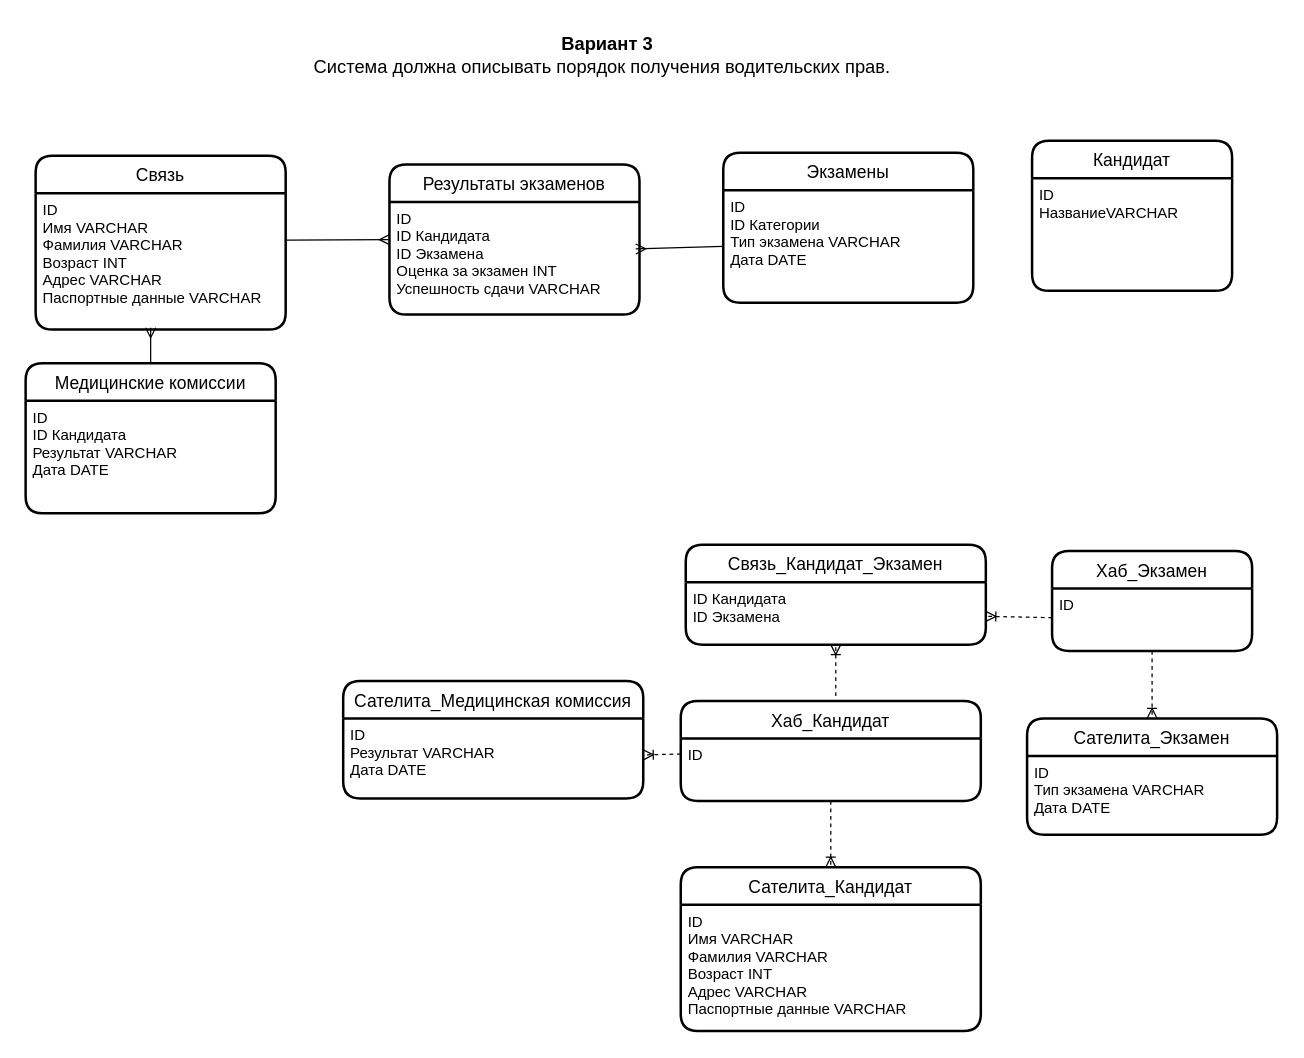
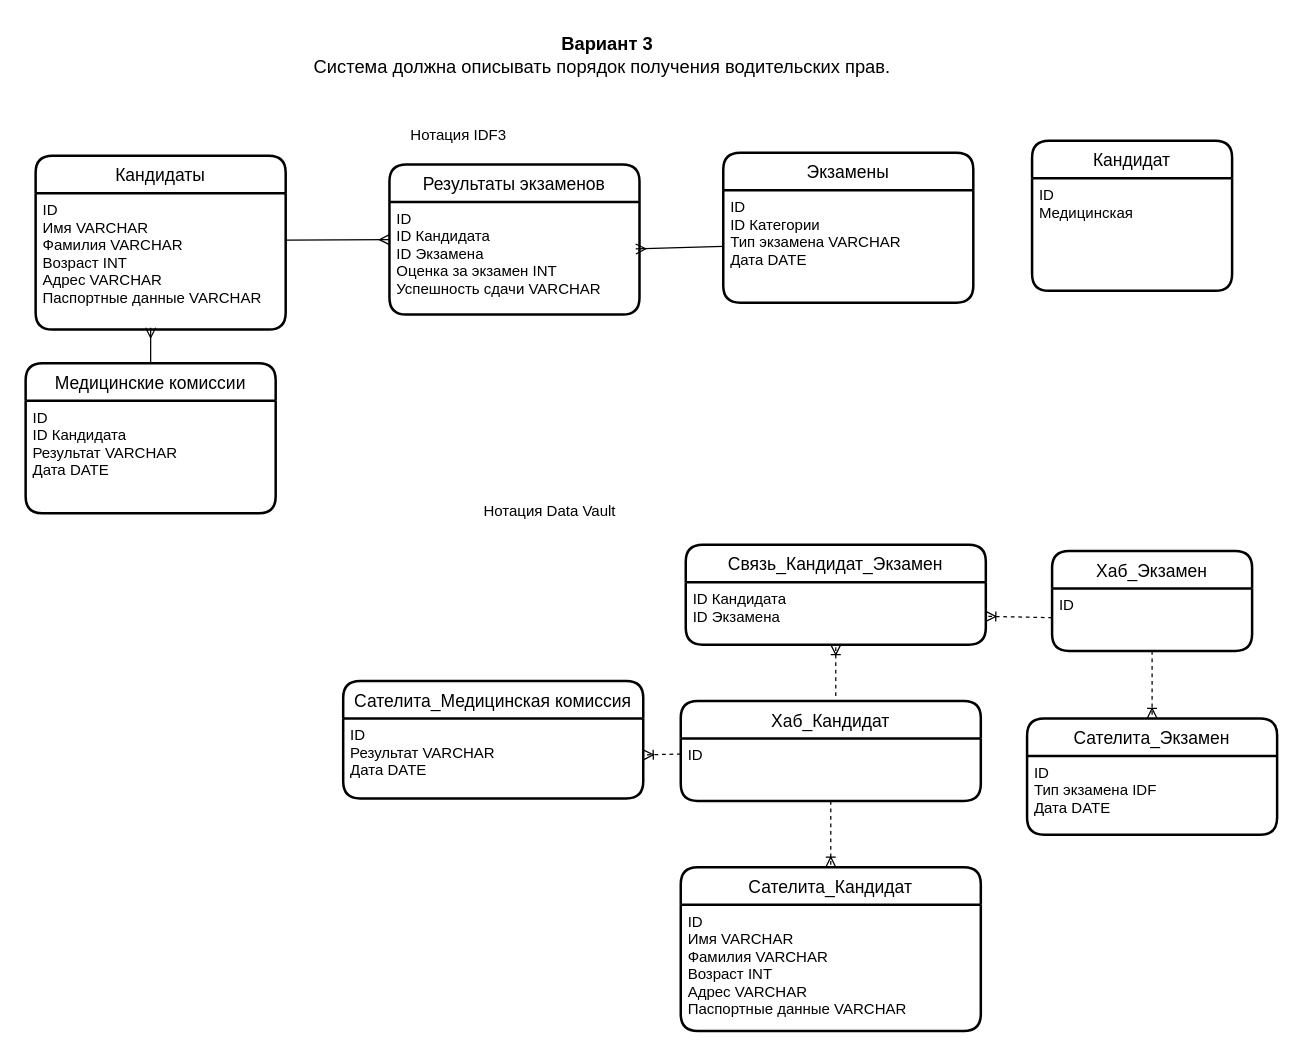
  <mxCell id="0" />
  <mxCell id="1" parent="0" />
  <mxCell id="2" value="&lt;p class=&quot;paragraph&quot; style=&quot;margin: 0cm ; vertical-align: baseline&quot;&gt;&lt;span class=&quot;normaltextrun&quot;&gt;&lt;b&gt;&lt;span style=&quot;font-size: 11.0pt ; font-family: &amp;quot;arial&amp;quot; , sans-serif&quot;&gt;Вариант 3&lt;/span&gt;&lt;/b&gt;&lt;/span&gt;&lt;span class=&quot;normaltextrun&quot;&gt;&lt;span style=&quot;font-size: 11.0pt ; font-family: &amp;quot;arial&amp;quot; , sans-serif&quot;&gt;&amp;nbsp;&lt;/span&gt;&lt;/span&gt;&lt;/p&gt;&lt;p class=&quot;paragraph&quot; style=&quot;margin: 0cm ; vertical-align: baseline&quot;&gt;&lt;span class=&quot;eop&quot;&gt;&lt;span style=&quot;background-color: transparent; font-size: 14.667px;&quot;&gt;&lt;font face=&quot;arial, sans-serif&quot;&gt;Система должна описывать порядок получения водительских прав.&amp;nbsp;&amp;nbsp;&lt;/font&gt;&lt;/span&gt;&lt;span style=&quot;font-size: 11.0pt ; font-family: &amp;quot;arial&amp;quot; , sans-serif&quot;&gt;&amp;nbsp;&lt;/span&gt;&lt;/span&gt;&lt;span style=&quot;font-size: 9.0pt ; font-family: &amp;quot;segoe ui&amp;quot; , sans-serif&quot;&gt;&lt;/span&gt;&lt;/p&gt;" style="text;html=1;align=center;verticalAlign=middle;resizable=0;points=[];autosize=1;" parent="1" vertex="1"><mxGeometry y="20" width="491" height="47" as="geometry" x="241" /></mxCell>
  <mxCell id="3" value="Экзамены" style="swimlane;childLayout=stackLayout;horizontal=1;startSize=30;horizontalStack=0;rounded=1;fontSize=14;fontStyle=0;strokeWidth=2;resizeParent=0;resizeLast=1;shadow=0;dashed=0;align=center;" parent="1" vertex="1"><mxGeometry x="578" y="121.5" width="200" height="120" as="geometry" /></mxCell>
  <mxCell id="4" value="ID&#10;ID Категории&#10;Тип экзамена VARCHAR&#10;Дата DATE" style="align=left;strokeColor=none;fillColor=none;spacingLeft=4;fontSize=12;verticalAlign=top;resizable=0;rotatable=0;part=1;" parent="3" vertex="1"><mxGeometry y="30" width="200" height="90" as="geometry" /></mxCell>
+ <mxCell id="5" value="Нотация IDF3" style="text;html=1;align=center;verticalAlign=middle;resizable=0;points=[];autosize=1;" parent="1" vertex="1"><mxGeometry x="321" y="98" width="90" height="20" as="geometry" /></mxCell>
+ <mxCell id="6" value="Нотация Data Vault" style="text;html=1;align=center;verticalAlign=middle;resizable=0;points=[];autosize=1;" parent="1" vertex="1"><mxGeometry x="379" y="399" width="120" height="20" as="geometry" /></mxCell>
  <mxCell id="7" value="Связь_Кандидат_Экзамен" style="swimlane;childLayout=stackLayout;horizontal=1;startSize=30;horizontalStack=0;rounded=1;fontSize=14;fontStyle=0;strokeWidth=2;resizeParent=0;resizeLast=1;shadow=0;dashed=0;align=center;" parent="1" vertex="1"><mxGeometry x="548" y="435" width="240" height="80" as="geometry" /></mxCell>
  <mxCell id="8" value="ID Кандидата&#10;ID Экзамена" style="align=left;strokeColor=none;fillColor=none;spacingLeft=4;fontSize=12;verticalAlign=top;resizable=0;rotatable=0;part=1;" parent="7" vertex="1"><mxGeometry y="30" width="240" height="50" as="geometry" /></mxCell>
- <mxCell id="9" value="Связь" style="swimlane;childLayout=stackLayout;horizontal=1;startSize=30;horizontalStack=0;rounded=1;fontSize=14;fontStyle=0;strokeWidth=2;resizeParent=0;resizeLast=1;shadow=0;dashed=0;align=center;" parent="1" vertex="1"><mxGeometry x="28" y="124" width="200" height="139" as="geometry" /></mxCell>
+ <mxCell id="9" value="Кандидаты" style="swimlane;childLayout=stackLayout;horizontal=1;startSize=30;horizontalStack=0;rounded=1;fontSize=14;fontStyle=0;strokeWidth=2;resizeParent=0;resizeLast=1;shadow=0;dashed=0;align=center;" parent="1" vertex="1"><mxGeometry x="28" y="124" width="200" height="139" as="geometry" /></mxCell>
  <mxCell id="10" value="ID&#10;Имя VARCHAR&#10;Фамилия VARCHAR&#10;Возраст INT&#10;Адрес VARCHAR&#10;Паспортные данные VARCHAR" style="align=left;strokeColor=none;fillColor=none;spacingLeft=4;fontSize=12;verticalAlign=top;resizable=0;rotatable=0;part=1;" parent="9" vertex="1"><mxGeometry y="30" width="200" height="109" as="geometry" /></mxCell>
  <mxCell id="11" value="Кандидат" style="swimlane;childLayout=stackLayout;horizontal=1;startSize=30;horizontalStack=0;rounded=1;fontSize=14;fontStyle=0;strokeWidth=2;resizeParent=0;resizeLast=1;shadow=0;dashed=0;align=center;" parent="1" vertex="1"><mxGeometry x="825" y="112" width="160" height="120" as="geometry" /></mxCell>
- <mxCell id="12" value="ID&#10;НазваниеVARCHAR&#10;" style="align=left;strokeColor=none;fillColor=none;spacingLeft=4;fontSize=12;verticalAlign=top;resizable=0;rotatable=0;part=1;" parent="11" vertex="1"><mxGeometry y="30" width="160" height="90" as="geometry" /></mxCell>
+ <mxCell id="12" value="ID&#10;Медицинская&#10;" style="align=left;strokeColor=none;fillColor=none;spacingLeft=4;fontSize=12;verticalAlign=top;resizable=0;rotatable=0;part=1;" parent="11" vertex="1"><mxGeometry y="30" width="160" height="90" as="geometry" /></mxCell>
  <mxCell id="13" value="Хаб_Экзамен" style="swimlane;childLayout=stackLayout;horizontal=1;startSize=30;horizontalStack=0;rounded=1;fontSize=14;fontStyle=0;strokeWidth=2;resizeParent=0;resizeLast=1;shadow=0;dashed=0;align=center;" parent="1" vertex="1"><mxGeometry x="841" y="440" width="160" height="80" as="geometry" /></mxCell>
  <mxCell id="14" value="ID&#10;" style="align=left;strokeColor=none;fillColor=none;spacingLeft=4;fontSize=12;verticalAlign=top;resizable=0;rotatable=0;part=1;" parent="13" vertex="1"><mxGeometry y="30" width="160" height="50" as="geometry" /></mxCell>
  <mxCell id="15" value="Сателита_Экзамен" style="swimlane;childLayout=stackLayout;horizontal=1;startSize=30;horizontalStack=0;rounded=1;fontSize=14;fontStyle=0;strokeWidth=2;resizeParent=0;resizeLast=1;shadow=0;dashed=0;align=center;" parent="1" vertex="1"><mxGeometry x="821" y="574" width="200" height="93" as="geometry" /></mxCell>
- <mxCell id="16" value="ID&#10;Тип экзамена VARCHAR&#10;Дата DATE" style="align=left;strokeColor=none;fillColor=none;spacingLeft=4;fontSize=12;verticalAlign=top;resizable=0;rotatable=0;part=1;" parent="15" vertex="1"><mxGeometry y="30" width="200" height="63" as="geometry" /></mxCell>
+ <mxCell id="16" value="ID&#10;Тип экзамена IDF&#10;Дата DATE" style="align=left;strokeColor=none;fillColor=none;spacingLeft=4;fontSize=12;verticalAlign=top;resizable=0;rotatable=0;part=1;" parent="15" vertex="1"><mxGeometry y="30" width="200" height="63" as="geometry" /></mxCell>
  <mxCell id="17" value="" style="fontSize=12;html=1;endArrow=ERoneToMany;dashed=1;" parent="1" source="14" target="8" edge="1"><mxGeometry width="100" height="100" relative="1" as="geometry"><mxPoint x="885" y="1030" as="sourcePoint" /><mxPoint x="985" y="930" as="targetPoint" /></mxGeometry></mxCell>
  <mxCell id="18" value="" style="fontSize=12;html=1;endArrow=ERoneToMany;dashed=1;exitX=0.5;exitY=1;exitDx=0;exitDy=0;entryX=0.5;entryY=0;entryDx=0;entryDy=0;" parent="1" source="21" target="22" edge="1"><mxGeometry width="100" height="100" relative="1" as="geometry"><mxPoint x="905" y="1050" as="sourcePoint" /><mxPoint x="1005" y="950" as="targetPoint" /></mxGeometry></mxCell>
  <mxCell id="19" value="" style="fontSize=12;html=1;endArrow=ERoneToMany;dashed=1;entryX=0.5;entryY=0;entryDx=0;entryDy=0;exitX=0.5;exitY=1;exitDx=0;exitDy=0;" parent="1" source="14" target="15" edge="1"><mxGeometry width="100" height="100" relative="1" as="geometry"><mxPoint x="905" y="1050" as="sourcePoint" /><mxPoint x="1005" y="950" as="targetPoint" /></mxGeometry></mxCell>
  <mxCell id="20" value="Хаб_Кандидат" style="swimlane;childLayout=stackLayout;horizontal=1;startSize=30;horizontalStack=0;rounded=1;fontSize=14;fontStyle=0;strokeWidth=2;resizeParent=0;resizeLast=1;shadow=0;dashed=0;align=center;" parent="1" vertex="1"><mxGeometry x="544" y="560" width="240" height="80" as="geometry" /></mxCell>
  <mxCell id="21" value="ID&#10;" style="align=left;strokeColor=none;fillColor=none;spacingLeft=4;fontSize=12;verticalAlign=top;resizable=0;rotatable=0;part=1;" parent="20" vertex="1"><mxGeometry y="30" width="240" height="50" as="geometry" /></mxCell>
  <mxCell id="22" value="Сателита_Кандидат" style="swimlane;childLayout=stackLayout;horizontal=1;startSize=30;horizontalStack=0;rounded=1;fontSize=14;fontStyle=0;strokeWidth=2;resizeParent=0;resizeLast=1;shadow=0;dashed=0;align=center;" parent="1" vertex="1"><mxGeometry x="544" y="693" width="240" height="131" as="geometry" /></mxCell>
  <mxCell id="23" value="ID&#10;Имя VARCHAR&#10;Фамилия VARCHAR&#10;Возраст INT&#10;Адрес VARCHAR&#10;Паспортные данные VARCHAR" style="align=left;strokeColor=none;fillColor=none;spacingLeft=4;fontSize=12;verticalAlign=top;resizable=0;rotatable=0;part=1;" parent="22" vertex="1"><mxGeometry y="30" width="240" height="101" as="geometry" /></mxCell>
  <mxCell id="24" value="Медицинские комиссии" style="swimlane;childLayout=stackLayout;horizontal=1;startSize=30;horizontalStack=0;rounded=1;fontSize=14;fontStyle=0;strokeWidth=2;resizeParent=0;resizeLast=1;shadow=0;dashed=0;align=center;" vertex="1" parent="1"><mxGeometry x="20" y="290" width="200" height="120" as="geometry" /></mxCell>
  <mxCell id="25" value="ID&#10;ID Кандидата&#10;Результат VARCHAR&#10;Дата DATE" style="align=left;strokeColor=none;fillColor=none;spacingLeft=4;fontSize=12;verticalAlign=top;resizable=0;rotatable=0;part=1;" vertex="1" parent="24"><mxGeometry y="30" width="200" height="90" as="geometry" /></mxCell>
  <mxCell id="26" value="Результаты экзаменов" style="swimlane;childLayout=stackLayout;horizontal=1;startSize=30;horizontalStack=0;rounded=1;fontSize=14;fontStyle=0;strokeWidth=2;resizeParent=0;resizeLast=1;shadow=0;dashed=0;align=center;" vertex="1" parent="1"><mxGeometry x="311" y="131" width="200" height="120" as="geometry" /></mxCell>
  <mxCell id="27" value="ID&#10;ID Кандидата&#10;ID Экзамена&#10;Оценка за экзамен INT&#10;Успешность сдачи VARCHAR" style="align=left;strokeColor=none;fillColor=none;spacingLeft=4;fontSize=12;verticalAlign=top;resizable=0;rotatable=0;part=1;" vertex="1" parent="26"><mxGeometry y="30" width="200" height="90" as="geometry" /></mxCell>
  <mxCell id="28" value="" style="endArrow=ERmany;html=1;rounded=0;exitX=1.005;exitY=0.344;exitDx=0;exitDy=0;entryX=0;entryY=0.5;entryDx=0;entryDy=0;endFill=0;exitPerimeter=0;" edge="1" parent="1" source="10" target="26"><mxGeometry width="50" height="50" relative="1" as="geometry"><mxPoint x="628" y="350" as="sourcePoint" /><mxPoint x="678" y="300" as="targetPoint" /></mxGeometry></mxCell>
  <mxCell id="29" value="" style="endArrow=none;html=1;rounded=0;entryX=0;entryY=0.5;entryDx=0;entryDy=0;startArrow=ERmany;startFill=0;exitX=0.985;exitY=0.417;exitDx=0;exitDy=0;exitPerimeter=0;" edge="1" parent="1" source="27" target="4"><mxGeometry width="50" height="50" relative="1" as="geometry"><mxPoint x="628" y="350" as="sourcePoint" /><mxPoint x="678" y="300" as="targetPoint" /></mxGeometry></mxCell>
  <mxCell id="30" value="" style="endArrow=ERmany;html=1;rounded=0;exitX=0.5;exitY=0;exitDx=0;exitDy=0;entryX=0.46;entryY=0.986;entryDx=0;entryDy=0;entryPerimeter=0;endFill=0;" edge="1" parent="1" source="24" target="10"><mxGeometry width="50" height="50" relative="1" as="geometry"><mxPoint x="628" y="350" as="sourcePoint" /><mxPoint x="678" y="300" as="targetPoint" /></mxGeometry></mxCell>
  <mxCell id="31" value="Сателита_Медицинская комиссия" style="swimlane;childLayout=stackLayout;horizontal=1;startSize=30;horizontalStack=0;rounded=1;fontSize=14;fontStyle=0;strokeWidth=2;resizeParent=0;resizeLast=1;shadow=0;dashed=0;align=center;" vertex="1" parent="1"><mxGeometry x="274" y="544" width="240" height="94" as="geometry" /></mxCell>
  <mxCell id="32" value="ID&#10;Результат VARCHAR&#10;Дата DATE" style="align=left;strokeColor=none;fillColor=none;spacingLeft=4;fontSize=12;verticalAlign=top;resizable=0;rotatable=0;part=1;" vertex="1" parent="31"><mxGeometry y="30" width="240" height="64" as="geometry" /></mxCell>
  <mxCell id="33" value="" style="fontSize=12;html=1;endArrow=ERoneToMany;dashed=1;entryX=0.5;entryY=1;entryDx=0;entryDy=0;" edge="1" parent="1" target="8"><mxGeometry width="100" height="100" relative="1" as="geometry"><mxPoint x="668" y="556" as="sourcePoint" /><mxPoint x="798" y="502" as="targetPoint" /></mxGeometry></mxCell>
  <mxCell id="34" value="" style="fontSize=12;html=1;endArrow=ERoneToMany;dashed=1;exitX=0;exitY=0.25;exitDx=0;exitDy=0;" edge="1" parent="1" source="21" target="32"><mxGeometry width="100" height="100" relative="1" as="geometry"><mxPoint x="678" y="566" as="sourcePoint" /><mxPoint x="678" y="525" as="targetPoint" /></mxGeometry></mxCell>
